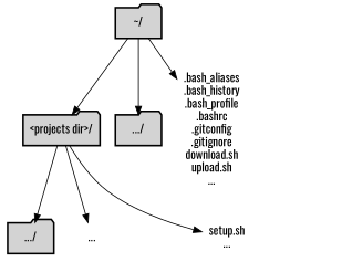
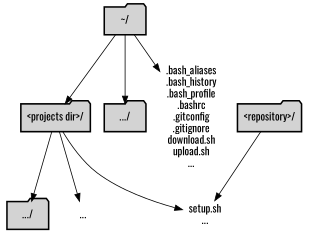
  digraph {
    fontname=Oswald
    node [color=black fillcolor=lightgray fontname=Oswald shape=folder style="filled,bold"]
    edge [fontname=Oswald]
    n1 [label="~/"]
    n2 [label="<projects dir>/"]
    n3 [label=".../"]
    n4 [label=".bash_aliases\n.bash_history\n.bash_profile\n.bashrc\n.gitconfig\n.gitignore\ndownload.sh\nupload.sh\n..." shape=plaintext style=""]
    n5 [label=".../"]
    n6 [label="..." shape=plaintext style=""]
    n7 [label="setup.sh\n..." shape=plaintext style=""]
+   n8 [label="<repository>/"]
    n1 -> n2
    n1 -> n3
    n1 -> n4
    n2 -> n5
    n2 -> n6
    n2 -> n7
+   n8 -> n7
  }
